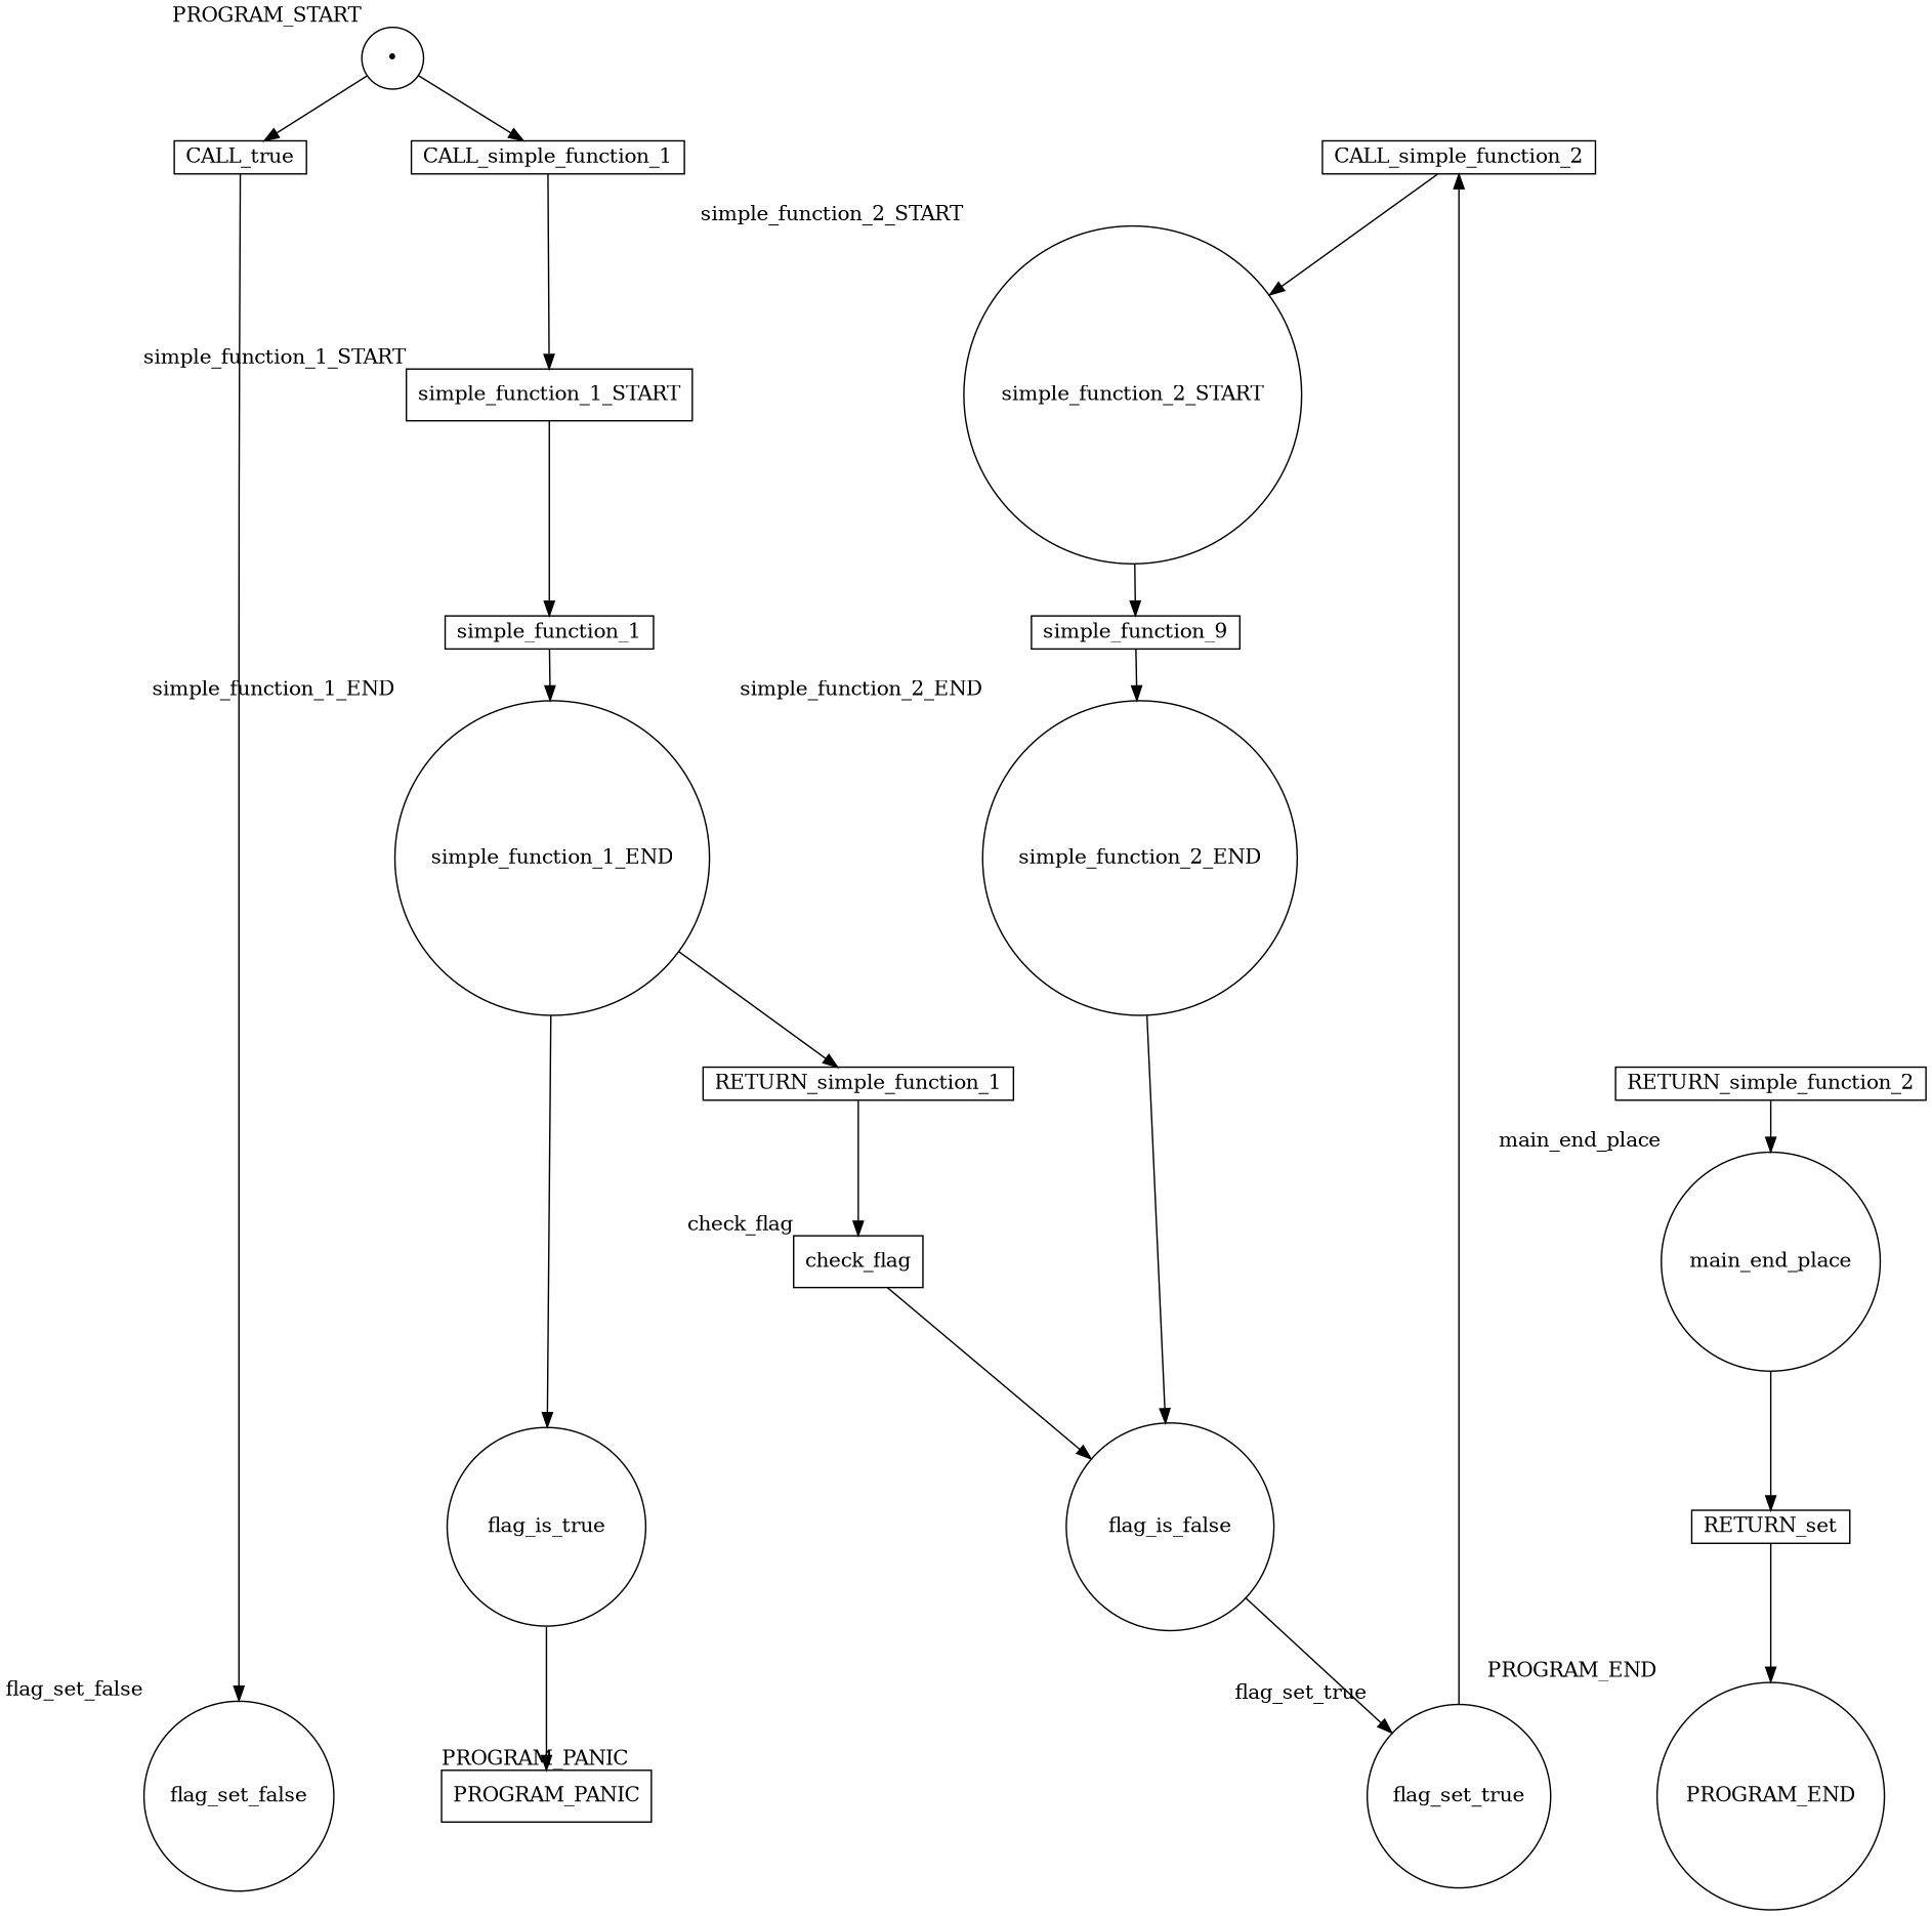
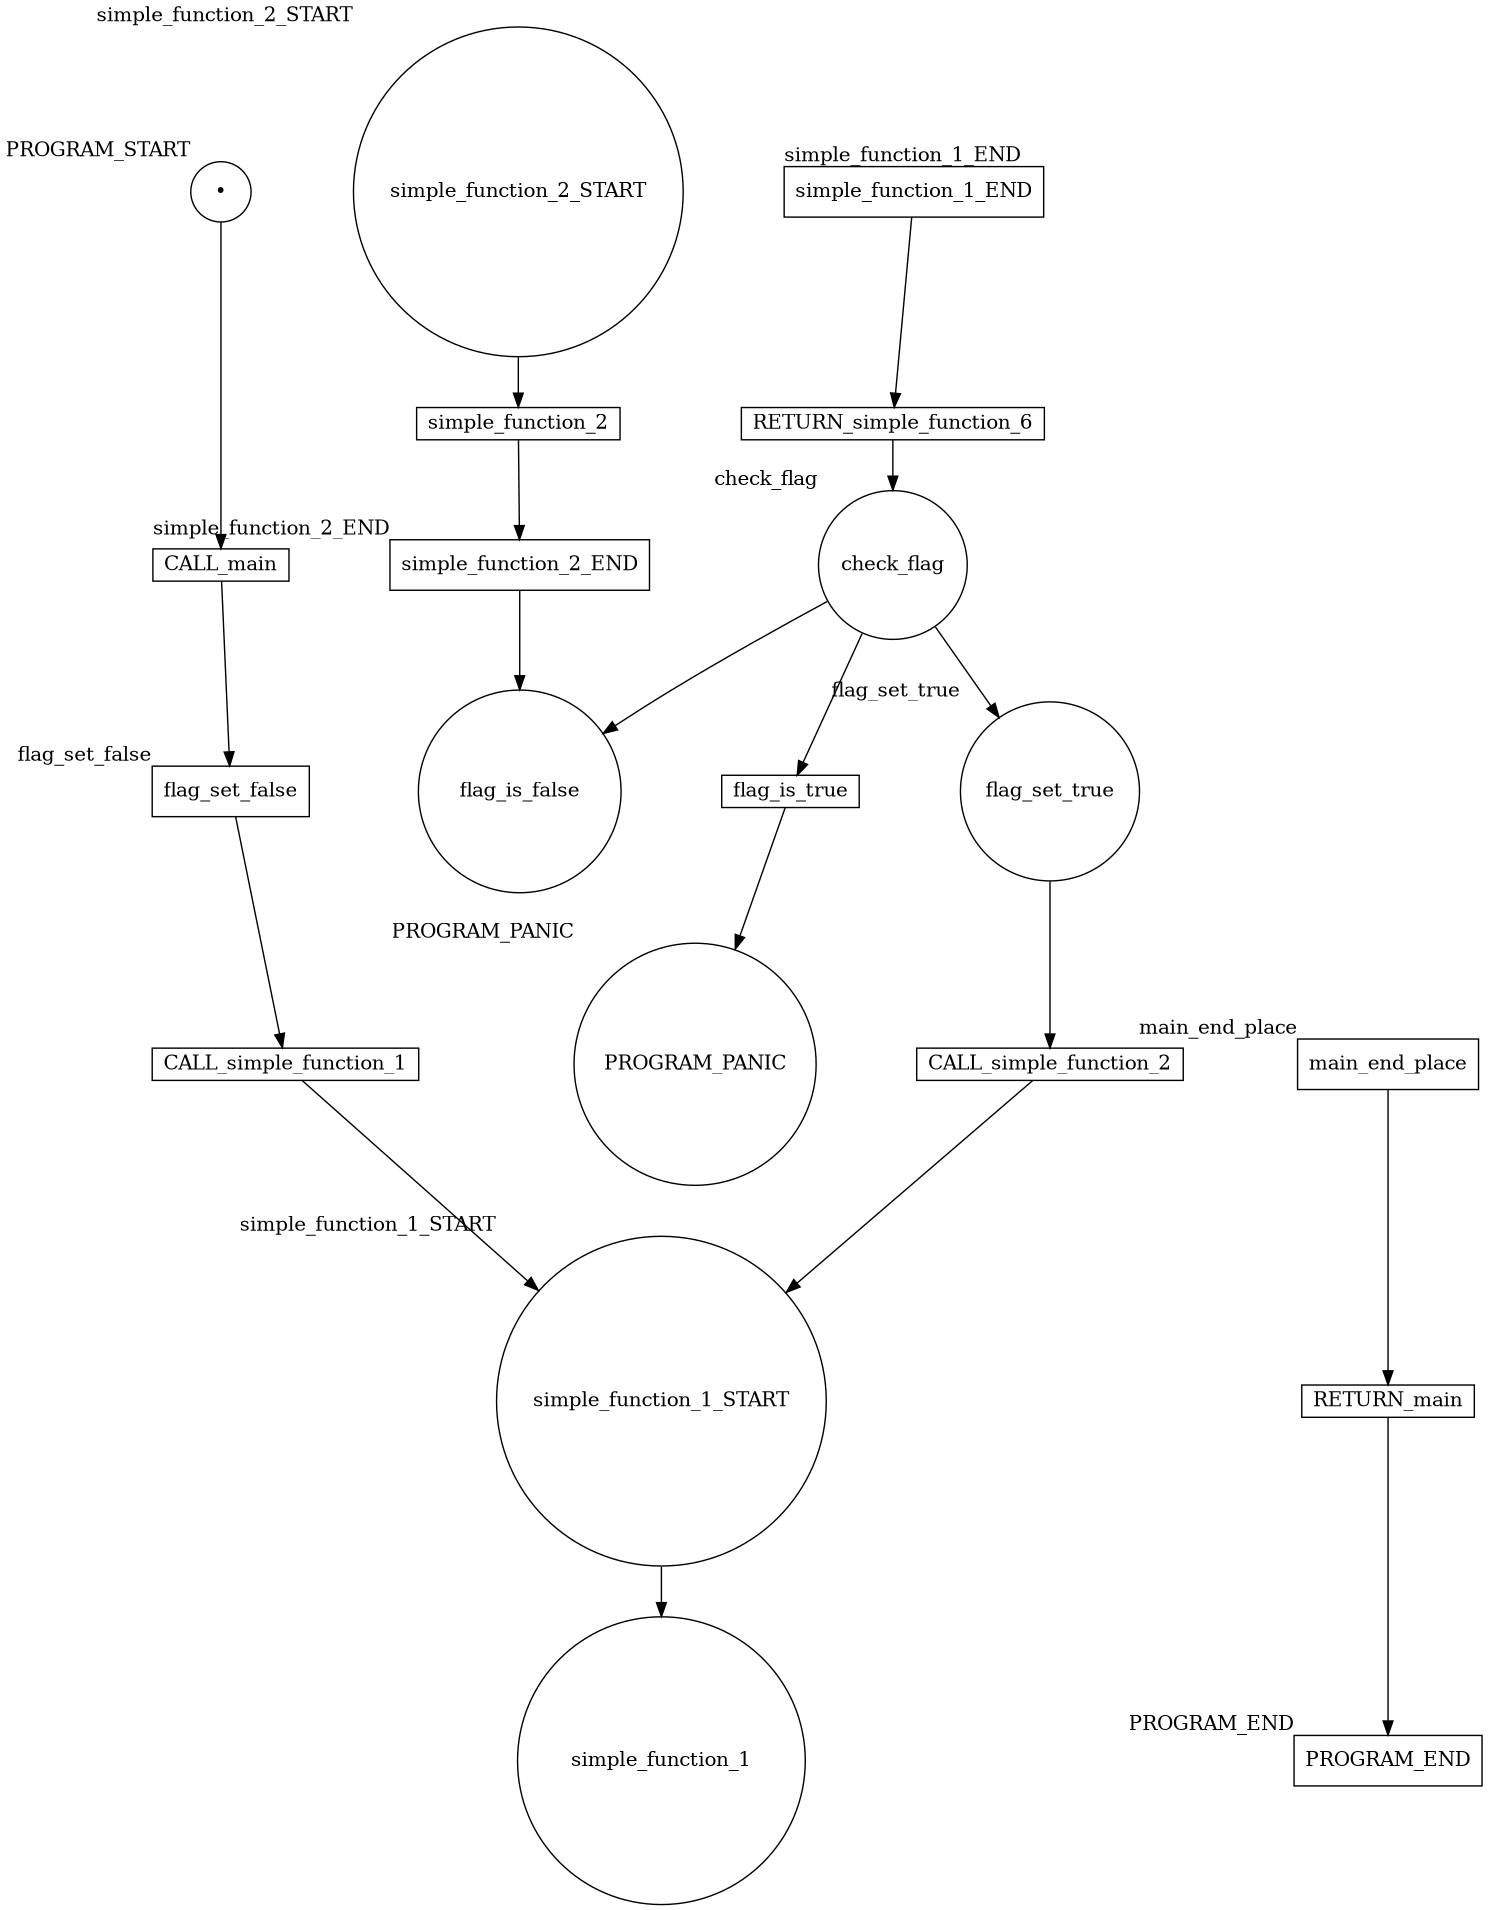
  digraph {
    nodesep=1.0
    node [shape=circle]
    n1 [label="•" width=0.6 xlabel=PROGRAM_START]
    n2 [height=0.1 label=flag_is_false]
-   n3 [height=0.1 label=flag_is_true]
-   flag_set_false [width=0.6 xlabel=flag_set_false]
+   n3 [height=0.1 label=flag_is_true shape=box]
+   flag_set_false [shape=box width=0.6 xlabel=flag_set_false]
    flag_set_true [width=0.6 xlabel=flag_set_true]
    n6 [height=0.1 label=CALL_simple_function_1 shape=box]
    n7 [height=0.1 label=CALL_simple_function_2 shape=box]
-   PROGRAM_END [width=0.6 xlabel=PROGRAM_END]
-   n9 [height=0.1 label=CALL_true shape=box]
-   PROGRAM_PANIC [shape=box width=0.6 xlabel=PROGRAM_PANIC]
-   simple_function_1_START [shape=box width=0.6 xlabel=simple_function_1_START]
+   PROGRAM_END [shape=box width=0.6 xlabel=PROGRAM_END]
+   n9 [height=0.1 label=CALL_main shape=box]
+   PROGRAM_PANIC [width=0.6 xlabel=PROGRAM_PANIC]
+   simple_function_1_START [width=0.6 xlabel=simple_function_1_START]
    simple_function_2_START [width=0.6 xlabel=simple_function_2_START]
-   check_flag [shape=box width=0.6 xlabel=check_flag]
-   main_end_place [width=0.6 xlabel=main_end_place]
-   n15 [height=0.1 label=RETURN_set shape=box]
-   n16 [height=0.1 label=simple_function_1 shape=box]
-   simple_function_1_END [width=0.6 xlabel=simple_function_1_END]
-   n18 [height=0.1 label=RETURN_simple_function_1 shape=box]
-   n19 [height=0.1 label=simple_function_9 shape=box]
-   simple_function_2_END [width=0.6 xlabel=simple_function_2_END]
-   n21 [height=0.1 label=RETURN_simple_function_2 shape=box]
+   check_flag [width=0.6 xlabel=check_flag]
+   main_end_place [shape=box width=0.6 xlabel=main_end_place]
+   n15 [height=0.1 label=RETURN_main shape=box]
+   n16 [height=0.1 label=simple_function_1]
+   simple_function_1_END [shape=box width=0.6 xlabel=simple_function_1_END]
+   n18 [height=0.1 label=RETURN_simple_function_6 shape=box]
+   n19 [height=0.1 label=simple_function_2 shape=box]
+   simple_function_2_END [shape=box width=0.6 xlabel=simple_function_2_END]
    subgraph sub_1 {
      rank=min
      n1
    }
    subgraph sub_2 {
      rank=same
      n2
      n3
    }
    subgraph sub_3 {
      rank=same
      flag_set_false
      flag_set_true
    }
    subgraph sub_4 {
      rank=same
      n6
      n7
    }
    subgraph sub_5 {
      rank=max
      PROGRAM_END
    }
    n1 -> n9
-   n2 -> flag_set_true
+   check_flag -> flag_set_true
    n3 -> PROGRAM_PANIC
-   n1 -> n6
+   flag_set_false -> n6
    flag_set_true -> n7 [weight=10]
    n6 -> simple_function_1_START
-   n7 -> simple_function_2_START
+   n7 -> simple_function_1_START
    n9 -> flag_set_false
    simple_function_1_START -> n16
    simple_function_2_START -> n19
    check_flag -> n2
-   simple_function_1_END -> n3
+   check_flag -> n3
    main_end_place -> n15
    n15 -> PROGRAM_END
-   n16 -> simple_function_1_END
    simple_function_1_END -> n18
    n18 -> check_flag [weight=10]
    n19 -> simple_function_2_END
    simple_function_2_END -> n2
-   n21 -> main_end_place
  }
